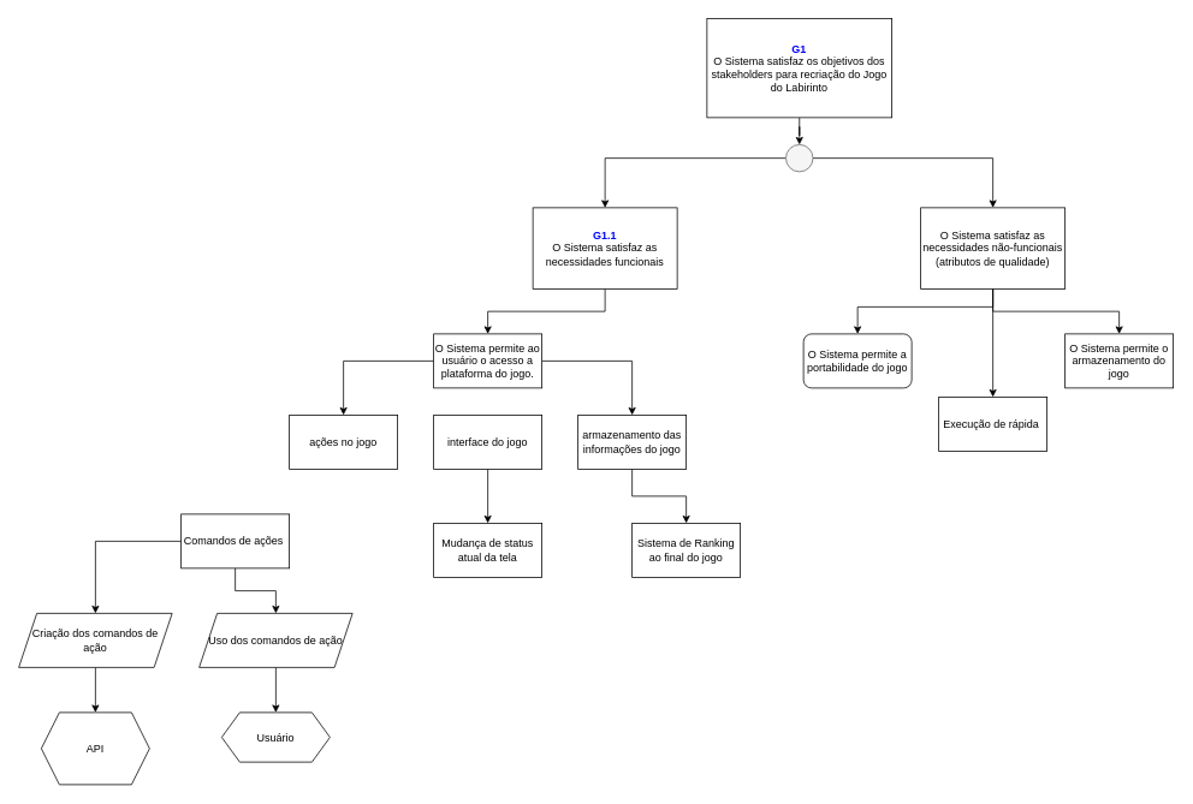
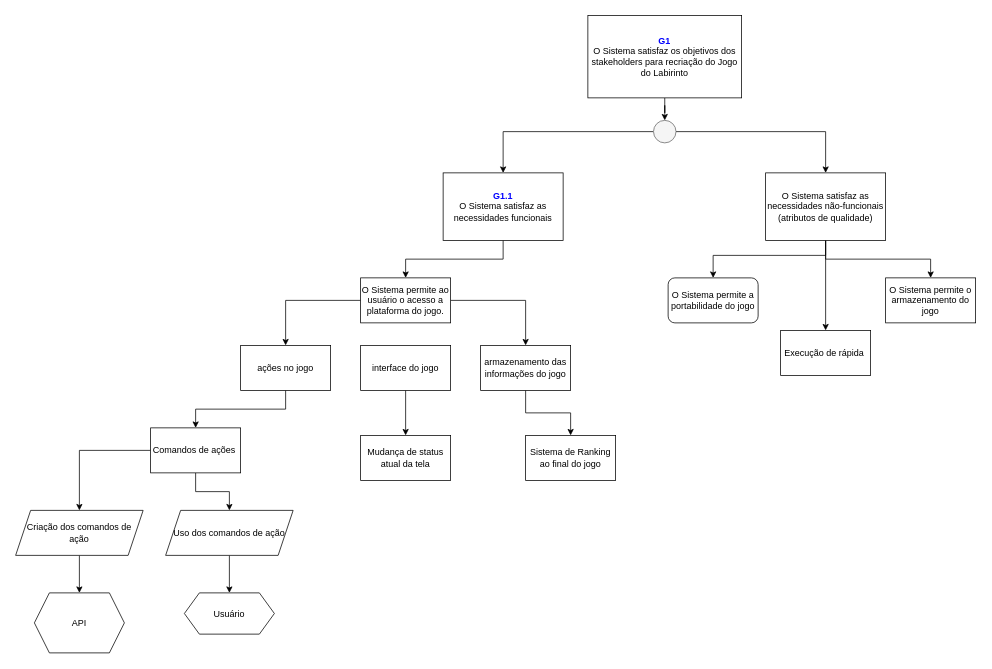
  <mxCell id="0" />
  <mxCell id="1" parent="0" />
  <mxCell id="2" value="" style="edgeStyle=orthogonalEdgeStyle;rounded=0;orthogonalLoop=1;jettySize=auto;html=1;" edge="1" parent="1" source="3" target="12"><mxGeometry relative="1" as="geometry" /></mxCell>
  <mxCell id="3" value="&lt;font color=&quot;#0000ff&quot;&gt;&lt;b&gt;G1&lt;/b&gt;&lt;/font&gt;&lt;br&gt;O Sistema satisfaz os objetivos dos stakeholders para recriação do Jogo do Labirinto" style="rounded=0;whiteSpace=wrap;html=1;" vertex="1" parent="1"><mxGeometry x="783" y="20" width="205" height="110" as="geometry" /></mxCell>
  <mxCell id="4" style="edgeStyle=orthogonalEdgeStyle;rounded=0;orthogonalLoop=1;jettySize=auto;html=1;" edge="1" parent="1" source="5" target="15"><mxGeometry relative="1" as="geometry" /></mxCell>
  <mxCell id="5" value="&lt;b&gt;&lt;font color=&quot;#0000ff&quot;&gt;G1.1&lt;/font&gt;&lt;/b&gt;&lt;br&gt;O Sistema satisfaz as necessidades funcionais" style="rounded=0;whiteSpace=wrap;html=1;" vertex="1" parent="1"><mxGeometry x="590" y="230" width="160" height="90" as="geometry" /></mxCell>
  <mxCell id="6" style="edgeStyle=orthogonalEdgeStyle;rounded=0;orthogonalLoop=1;jettySize=auto;html=1;" edge="1" parent="1" source="9" target="17"><mxGeometry relative="1" as="geometry" /></mxCell>
  <mxCell id="7" style="edgeStyle=orthogonalEdgeStyle;rounded=0;orthogonalLoop=1;jettySize=auto;html=1;entryX=0.5;entryY=0;entryDx=0;entryDy=0;" edge="1" parent="1" source="9" target="16"><mxGeometry relative="1" as="geometry"><mxPoint x="1040" y="350" as="targetPoint" /><Array as="points"><mxPoint x="1100" y="340" /><mxPoint x="950" y="340" /></Array></mxGeometry></mxCell>
  <mxCell id="8" style="edgeStyle=orthogonalEdgeStyle;rounded=0;orthogonalLoop=1;jettySize=auto;html=1;fontColor=#0000FF;" edge="1" parent="1" source="9" target="22"><mxGeometry relative="1" as="geometry" /></mxCell>
  <mxCell id="9" value="O Sistema satisfaz as necessidades não-funcionais (atributos de qualidade)" style="rounded=0;whiteSpace=wrap;html=1;" vertex="1" parent="1"><mxGeometry x="1020" y="230" width="160" height="90" as="geometry" /></mxCell>
  <mxCell id="10" style="edgeStyle=orthogonalEdgeStyle;rounded=0;orthogonalLoop=1;jettySize=auto;html=1;entryX=0.5;entryY=0;entryDx=0;entryDy=0;" edge="1" parent="1" source="12" target="5"><mxGeometry relative="1" as="geometry" /></mxCell>
  <mxCell id="11" style="edgeStyle=orthogonalEdgeStyle;rounded=0;orthogonalLoop=1;jettySize=auto;html=1;entryX=0.5;entryY=0;entryDx=0;entryDy=0;" edge="1" parent="1" source="12" target="9"><mxGeometry relative="1" as="geometry" /></mxCell>
  <mxCell id="12" value="" style="ellipse;whiteSpace=wrap;html=1;aspect=fixed;fillColor=#f5f5f5;fontColor=#333333;strokeColor=#666666;" vertex="1" parent="1"><mxGeometry x="870.5" y="160" width="30" height="30" as="geometry" /></mxCell>
  <mxCell id="13" style="edgeStyle=orthogonalEdgeStyle;rounded=0;orthogonalLoop=1;jettySize=auto;html=1;fontColor=#0000FF;" edge="1" parent="1" source="15" target="24"><mxGeometry relative="1" as="geometry" /></mxCell>
  <mxCell id="14" style="edgeStyle=orthogonalEdgeStyle;rounded=0;orthogonalLoop=1;jettySize=auto;html=1;fontColor=#000000;" edge="1" parent="1" source="15" target="28"><mxGeometry relative="1" as="geometry" /></mxCell>
  <mxCell id="15" value="O Sistema permite ao usuário o acesso a plataforma do jogo." style="rounded=0;whiteSpace=wrap;html=1;" vertex="1" parent="1"><mxGeometry x="480" y="370" width="120" height="60" as="geometry" /></mxCell>
  <mxCell id="16" value="O Sistema permite a portabilidade do jogo" style="whiteSpace=wrap;html=1;rounded=1;" vertex="1" parent="1"><mxGeometry x="890" y="370" width="120" height="60" as="geometry" /></mxCell>
  <mxCell id="17" value="O Sistema permite o armazenamento do jogo" style="rounded=0;whiteSpace=wrap;html=1;" vertex="1" parent="1"><mxGeometry x="1180" y="370" width="120" height="60" as="geometry" /></mxCell>
  <mxCell id="18" style="edgeStyle=orthogonalEdgeStyle;rounded=0;orthogonalLoop=1;jettySize=auto;html=1;fontColor=#000000;" edge="1" parent="1" source="20" target="32"><mxGeometry relative="1" as="geometry" /></mxCell>
  <mxCell id="19" style="edgeStyle=orthogonalEdgeStyle;rounded=0;orthogonalLoop=1;jettySize=auto;html=1;fontColor=#000000;" edge="1" parent="1" source="20" target="30"><mxGeometry relative="1" as="geometry" /></mxCell>
  <mxCell id="20" value="Comandos de ações&amp;nbsp;" style="rounded=0;whiteSpace=wrap;html=1;" vertex="1" parent="1"><mxGeometry x="200" y="570" width="120" height="60" as="geometry" /></mxCell>
  <mxCell id="21" value="Sistema de Ranking ao final do jogo" style="rounded=0;whiteSpace=wrap;html=1;" vertex="1" parent="1"><mxGeometry x="700" y="580" width="120" height="60" as="geometry" /></mxCell>
  <mxCell id="22" value="Execução de rápida&amp;nbsp;" style="rounded=0;whiteSpace=wrap;html=1;" vertex="1" parent="1"><mxGeometry x="1040" y="440" width="120" height="60" as="geometry" /></mxCell>
+ <mxCell id="23" style="edgeStyle=orthogonalEdgeStyle;rounded=0;orthogonalLoop=1;jettySize=auto;html=1;fontColor=#0000FF;" edge="1" parent="1" source="24" target="20"><mxGeometry relative="1" as="geometry" /></mxCell>
  <mxCell id="24" value="ações no jogo" style="rounded=0;whiteSpace=wrap;html=1;" vertex="1" parent="1"><mxGeometry x="320" y="460" width="120" height="60" as="geometry" /></mxCell>
  <mxCell id="25" style="edgeStyle=orthogonalEdgeStyle;rounded=0;orthogonalLoop=1;jettySize=auto;html=1;fontColor=#000000;" edge="1" parent="1" source="26" target="35"><mxGeometry relative="1" as="geometry" /></mxCell>
  <mxCell id="26" value="&lt;font color=&quot;#000000&quot;&gt;interface do jogo&lt;/font&gt;" style="rounded=0;whiteSpace=wrap;html=1;fontColor=#0000FF;" vertex="1" parent="1"><mxGeometry x="480" y="460" width="120" height="60" as="geometry" /></mxCell>
  <mxCell id="27" style="edgeStyle=orthogonalEdgeStyle;rounded=0;orthogonalLoop=1;jettySize=auto;html=1;fontColor=#000000;" edge="1" parent="1" source="28" target="21"><mxGeometry relative="1" as="geometry" /></mxCell>
  <mxCell id="28" value="&lt;font color=&quot;#000000&quot;&gt;armazenamento das informações do jogo&lt;/font&gt;" style="rounded=0;whiteSpace=wrap;html=1;fontColor=#0000FF;" vertex="1" parent="1"><mxGeometry x="640" y="460" width="120" height="60" as="geometry" /></mxCell>
  <mxCell id="29" style="edgeStyle=orthogonalEdgeStyle;rounded=0;orthogonalLoop=1;jettySize=auto;html=1;fontColor=#000000;" edge="1" parent="1" source="30" target="34"><mxGeometry relative="1" as="geometry" /></mxCell>
  <mxCell id="30" value="&lt;font color=&quot;#000000&quot;&gt;Criação dos comandos de ação&lt;/font&gt;" style="shape=parallelogram;perimeter=parallelogramPerimeter;whiteSpace=wrap;html=1;fixedSize=1;fontColor=#0000FF;" vertex="1" parent="1"><mxGeometry x="20" y="680" width="170" height="60" as="geometry" /></mxCell>
  <mxCell id="31" style="edgeStyle=orthogonalEdgeStyle;rounded=0;orthogonalLoop=1;jettySize=auto;html=1;entryX=0.5;entryY=0;entryDx=0;entryDy=0;fontColor=#000000;" edge="1" parent="1" source="32" target="33"><mxGeometry relative="1" as="geometry" /></mxCell>
  <mxCell id="32" value="&lt;font color=&quot;#000000&quot;&gt;Uso dos comandos de ação&lt;/font&gt;" style="shape=parallelogram;perimeter=parallelogramPerimeter;whiteSpace=wrap;html=1;fixedSize=1;fontColor=#0000FF;" vertex="1" parent="1"><mxGeometry x="220" y="680" width="170" height="60" as="geometry" /></mxCell>
  <mxCell id="33" value="Usuário" style="shape=hexagon;perimeter=hexagonPerimeter2;whiteSpace=wrap;html=1;fixedSize=1;fontColor=#000000;" vertex="1" parent="1"><mxGeometry x="245" y="790" width="120" height="55" as="geometry" /></mxCell>
  <mxCell id="34" value="API" style="shape=hexagon;perimeter=hexagonPerimeter2;whiteSpace=wrap;html=1;fixedSize=1;fontColor=#000000;" vertex="1" parent="1"><mxGeometry x="45" y="790" width="120" height="80" as="geometry" /></mxCell>
  <mxCell id="35" value="Mudança de status atual da tela" style="rounded=0;whiteSpace=wrap;html=1;" vertex="1" parent="1"><mxGeometry x="480" y="580" width="120" height="60" as="geometry" /></mxCell>
